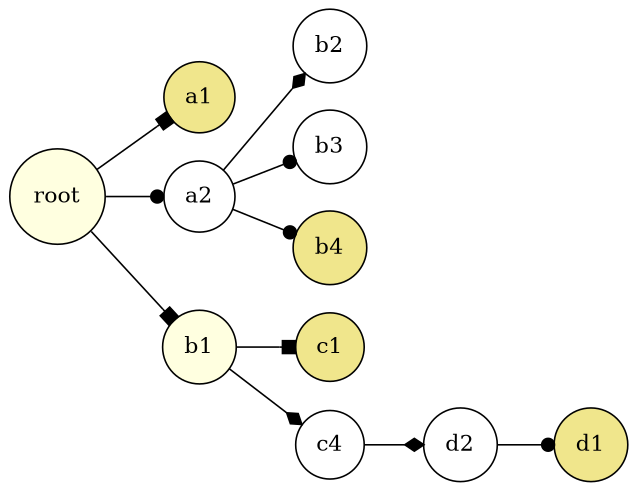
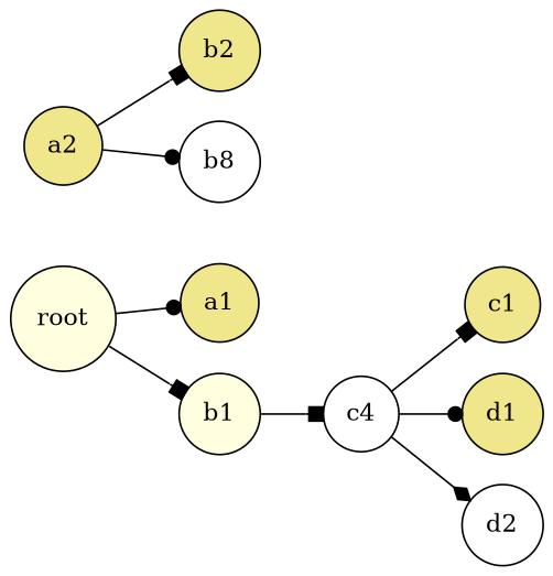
  digraph {
    rankdir=LR
    node [fillcolor=khaki shape=circle style=filled]
    edge [arrowhead=dot]
    root [fillcolor=lightyellow]
    a1
-   a2 [fillcolor=white]
+   a2
    b1 [fillcolor=lightyellow]
-   b2 [fillcolor=white]
-   b3 [fillcolor=white]
-   b4
+   b2
+   b3 [fillcolor=white label=b8]
    c1
    c4 [fillcolor=white]
    d1
    d2 [fillcolor=white]
-   root -> a1 [arrowhead=box]
-   root -> a2
+   root -> a1
    root -> b1 [arrowhead=box]
-   a2 -> b2 [arrowhead=diamond]
+   a2 -> b2 [arrowhead=box]
    a2 -> b3
-   a2 -> b4
-   b1 -> c1 [arrowhead=box]
-   b1 -> c4 [arrowhead=diamond]
-   d2 -> d1
+   c4 -> c1 [arrowhead=box]
+   b1 -> c4 [arrowhead=box]
+   c4 -> d1
    c4 -> d2 [arrowhead=diamond]
  }
